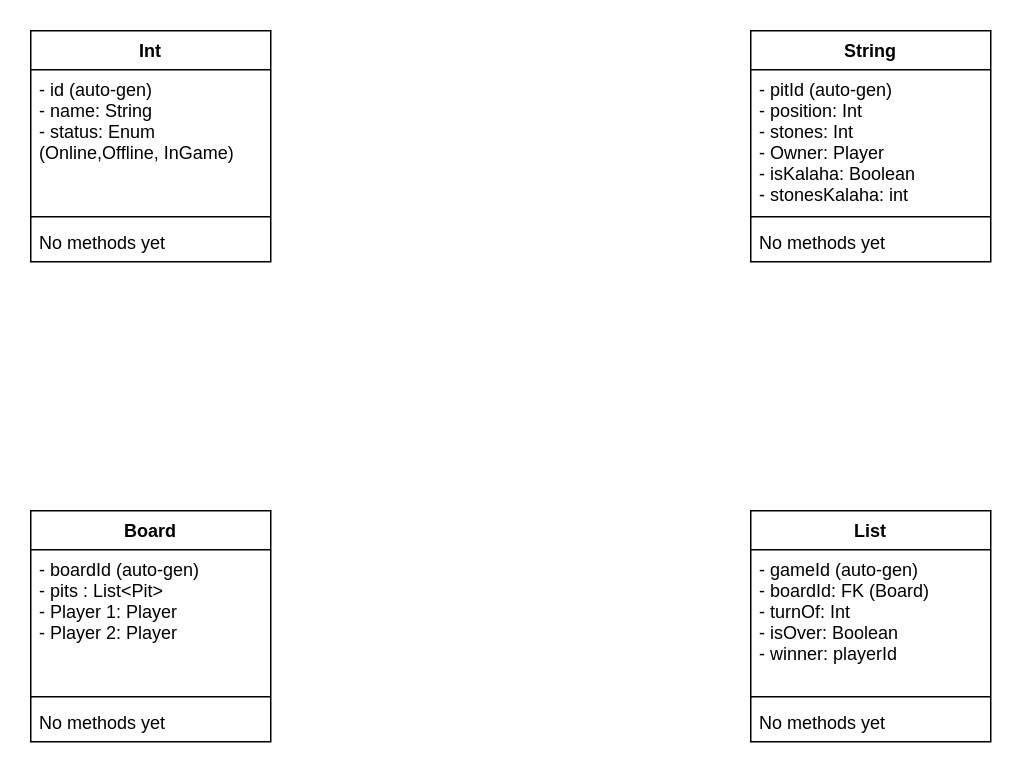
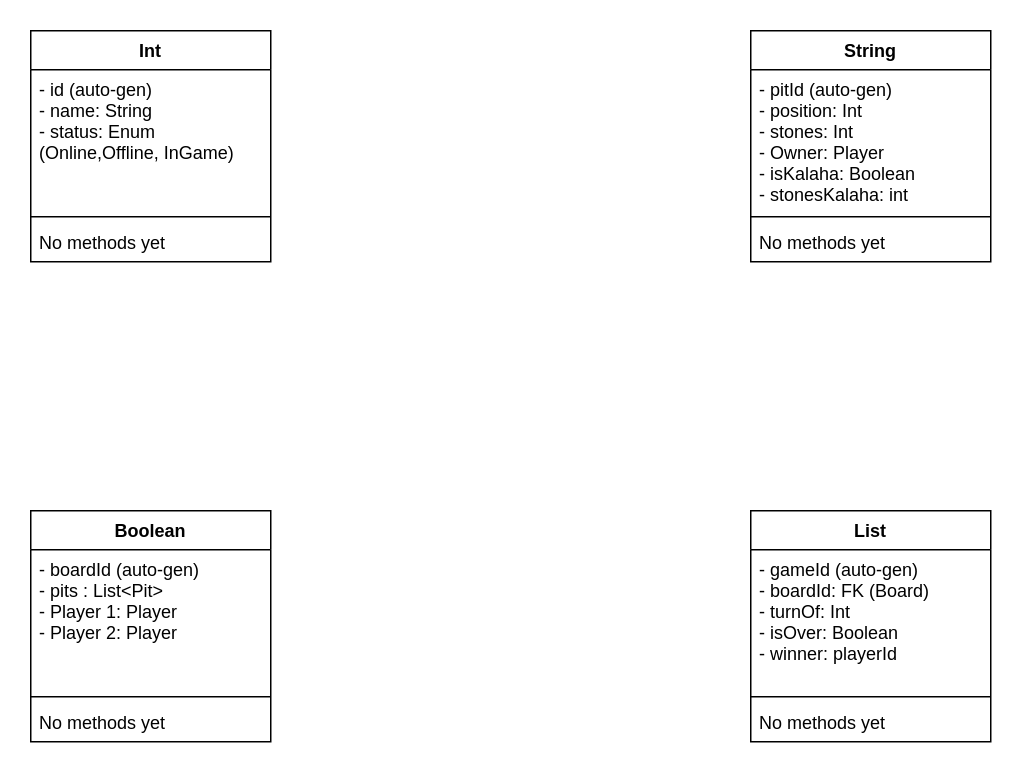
  <mxCell id="0" />
  <mxCell id="1" parent="0" />
  <mxCell id="2" value="Int" style="swimlane;fontStyle=1;align=center;verticalAlign=top;childLayout=stackLayout;horizontal=1;startSize=26;horizontalStack=0;resizeParent=1;resizeParentMax=0;resizeLast=0;collapsible=1;marginBottom=0;" parent="1" vertex="1"><mxGeometry x="20" y="20" width="160" height="154" as="geometry" /></mxCell>
  <mxCell id="3" value="- id (auto-gen)&#10;- name: String&#10;- status: Enum &#10;(Online,Offline, InGame)" style="text;strokeColor=none;fillColor=none;align=left;verticalAlign=top;spacingLeft=4;spacingRight=4;overflow=hidden;rotatable=0;points=[[0,0.5],[1,0.5]];portConstraint=eastwest;" parent="2" vertex="1"><mxGeometry y="26" width="160" height="94" as="geometry" /></mxCell>
  <mxCell id="4" value="" style="line;strokeWidth=1;fillColor=none;align=left;verticalAlign=middle;spacingTop=-1;spacingLeft=3;spacingRight=3;rotatable=0;labelPosition=right;points=[];portConstraint=eastwest;" parent="2" vertex="1"><mxGeometry y="120" width="160" height="8" as="geometry" /></mxCell>
  <mxCell id="5" value="No methods yet" style="text;strokeColor=none;fillColor=none;align=left;verticalAlign=top;spacingLeft=4;spacingRight=4;overflow=hidden;rotatable=0;points=[[0,0.5],[1,0.5]];portConstraint=eastwest;" parent="2" vertex="1"><mxGeometry y="128" width="160" height="26" as="geometry" /></mxCell>
- <mxCell id="6" value="Board" style="swimlane;fontStyle=1;align=center;verticalAlign=top;childLayout=stackLayout;horizontal=1;startSize=26;horizontalStack=0;resizeParent=1;resizeParentMax=0;resizeLast=0;collapsible=1;marginBottom=0;" parent="1" vertex="1"><mxGeometry x="20" y="340" width="160" height="154" as="geometry" /></mxCell>
+ <mxCell id="6" value="Boolean" style="swimlane;fontStyle=1;align=center;verticalAlign=top;childLayout=stackLayout;horizontal=1;startSize=26;horizontalStack=0;resizeParent=1;resizeParentMax=0;resizeLast=0;collapsible=1;marginBottom=0;" parent="1" vertex="1"><mxGeometry x="20" y="340" width="160" height="154" as="geometry" /></mxCell>
  <mxCell id="7" value="- boardId (auto-gen)&#10;- pits : List&lt;Pit&gt;&#10;- Player 1: Player&#10;- Player 2: Player" style="text;strokeColor=none;fillColor=none;align=left;verticalAlign=top;spacingLeft=4;spacingRight=4;overflow=hidden;rotatable=0;points=[[0,0.5],[1,0.5]];portConstraint=eastwest;" parent="6" vertex="1"><mxGeometry y="26" width="160" height="94" as="geometry" /></mxCell>
  <mxCell id="8" value="" style="line;strokeWidth=1;fillColor=none;align=left;verticalAlign=middle;spacingTop=-1;spacingLeft=3;spacingRight=3;rotatable=0;labelPosition=right;points=[];portConstraint=eastwest;" parent="6" vertex="1"><mxGeometry y="120" width="160" height="8" as="geometry" /></mxCell>
  <mxCell id="9" value="No methods yet" style="text;strokeColor=none;fillColor=none;align=left;verticalAlign=top;spacingLeft=4;spacingRight=4;overflow=hidden;rotatable=0;points=[[0,0.5],[1,0.5]];portConstraint=eastwest;" parent="6" vertex="1"><mxGeometry y="128" width="160" height="26" as="geometry" /></mxCell>
  <mxCell id="10" value="List" style="swimlane;fontStyle=1;align=center;verticalAlign=top;childLayout=stackLayout;horizontal=1;startSize=26;horizontalStack=0;resizeParent=1;resizeParentMax=0;resizeLast=0;collapsible=1;marginBottom=0;" parent="1" vertex="1"><mxGeometry x="500" y="340" width="160" height="154" as="geometry" /></mxCell>
  <mxCell id="11" value="- gameId (auto-gen)&#10;- boardId: FK (Board)&#10;- turnOf: Int&#10;- isOver: Boolean&#10;- winner: playerId" style="text;strokeColor=none;fillColor=none;align=left;verticalAlign=top;spacingLeft=4;spacingRight=4;overflow=hidden;rotatable=0;points=[[0,0.5],[1,0.5]];portConstraint=eastwest;" parent="10" vertex="1"><mxGeometry y="26" width="160" height="94" as="geometry" /></mxCell>
  <mxCell id="12" value="" style="line;strokeWidth=1;fillColor=none;align=left;verticalAlign=middle;spacingTop=-1;spacingLeft=3;spacingRight=3;rotatable=0;labelPosition=right;points=[];portConstraint=eastwest;" parent="10" vertex="1"><mxGeometry y="120" width="160" height="8" as="geometry" /></mxCell>
  <mxCell id="13" value="No methods yet" style="text;strokeColor=none;fillColor=none;align=left;verticalAlign=top;spacingLeft=4;spacingRight=4;overflow=hidden;rotatable=0;points=[[0,0.5],[1,0.5]];portConstraint=eastwest;" parent="10" vertex="1"><mxGeometry y="128" width="160" height="26" as="geometry" /></mxCell>
  <mxCell id="14" value="String" style="swimlane;fontStyle=1;align=center;verticalAlign=top;childLayout=stackLayout;horizontal=1;startSize=26;horizontalStack=0;resizeParent=1;resizeParentMax=0;resizeLast=0;collapsible=1;marginBottom=0;" parent="1" vertex="1"><mxGeometry x="500" y="20" width="160" height="154" as="geometry" /></mxCell>
  <mxCell id="15" value="- pitId (auto-gen)&#10;- position: Int&#10;- stones: Int&#10;- Owner: Player&#10;- isKalaha: Boolean&#10;- stonesKalaha: int" style="text;strokeColor=none;fillColor=none;align=left;verticalAlign=top;spacingLeft=4;spacingRight=4;overflow=hidden;rotatable=0;points=[[0,0.5],[1,0.5]];portConstraint=eastwest;" parent="14" vertex="1"><mxGeometry y="26" width="160" height="94" as="geometry" /></mxCell>
  <mxCell id="16" value="" style="line;strokeWidth=1;fillColor=none;align=left;verticalAlign=middle;spacingTop=-1;spacingLeft=3;spacingRight=3;rotatable=0;labelPosition=right;points=[];portConstraint=eastwest;" parent="14" vertex="1"><mxGeometry y="120" width="160" height="8" as="geometry" /></mxCell>
  <mxCell id="17" value="No methods yet" style="text;strokeColor=none;fillColor=none;align=left;verticalAlign=top;spacingLeft=4;spacingRight=4;overflow=hidden;rotatable=0;points=[[0,0.5],[1,0.5]];portConstraint=eastwest;" parent="14" vertex="1"><mxGeometry y="128" width="160" height="26" as="geometry" /></mxCell>
